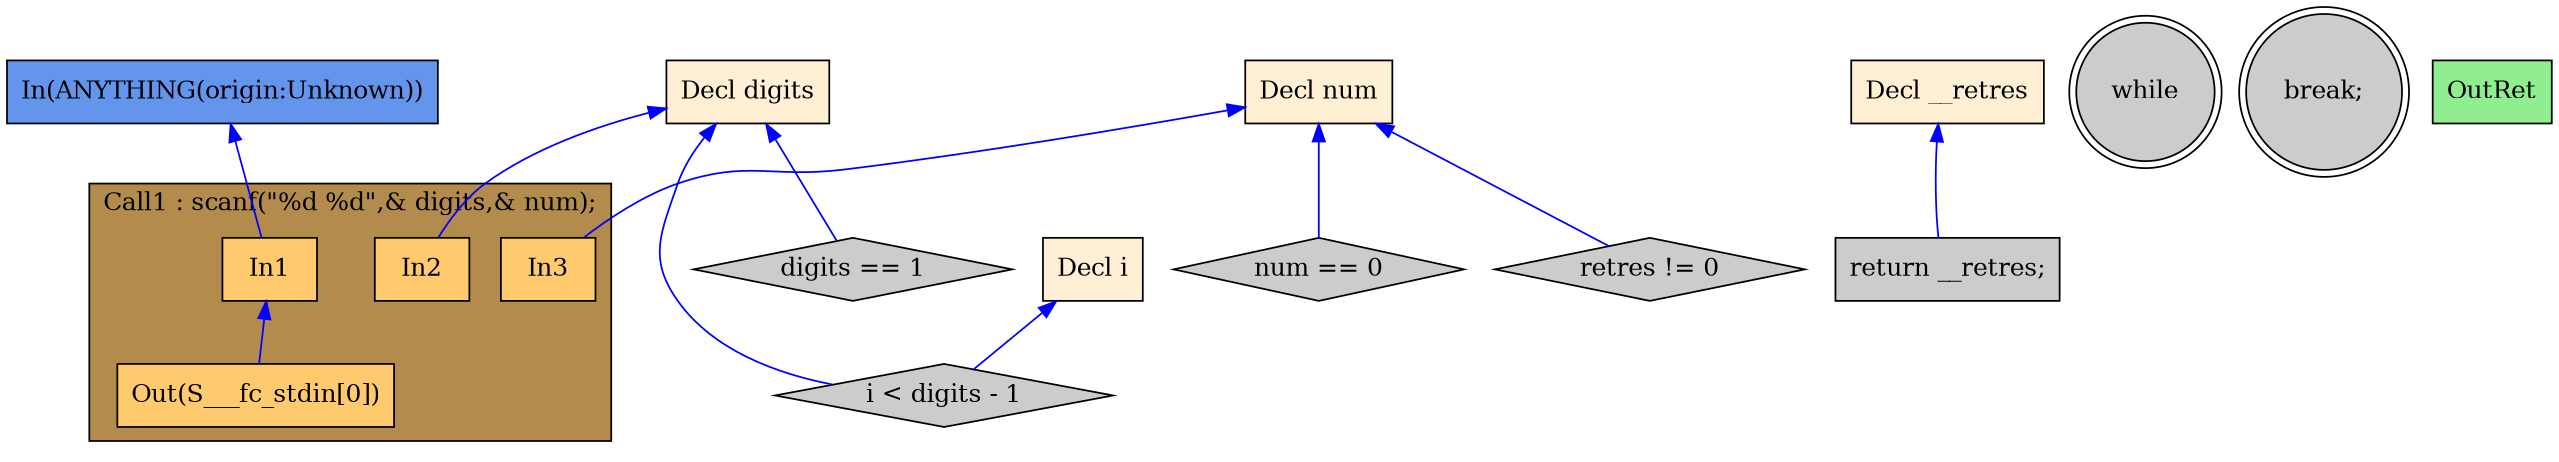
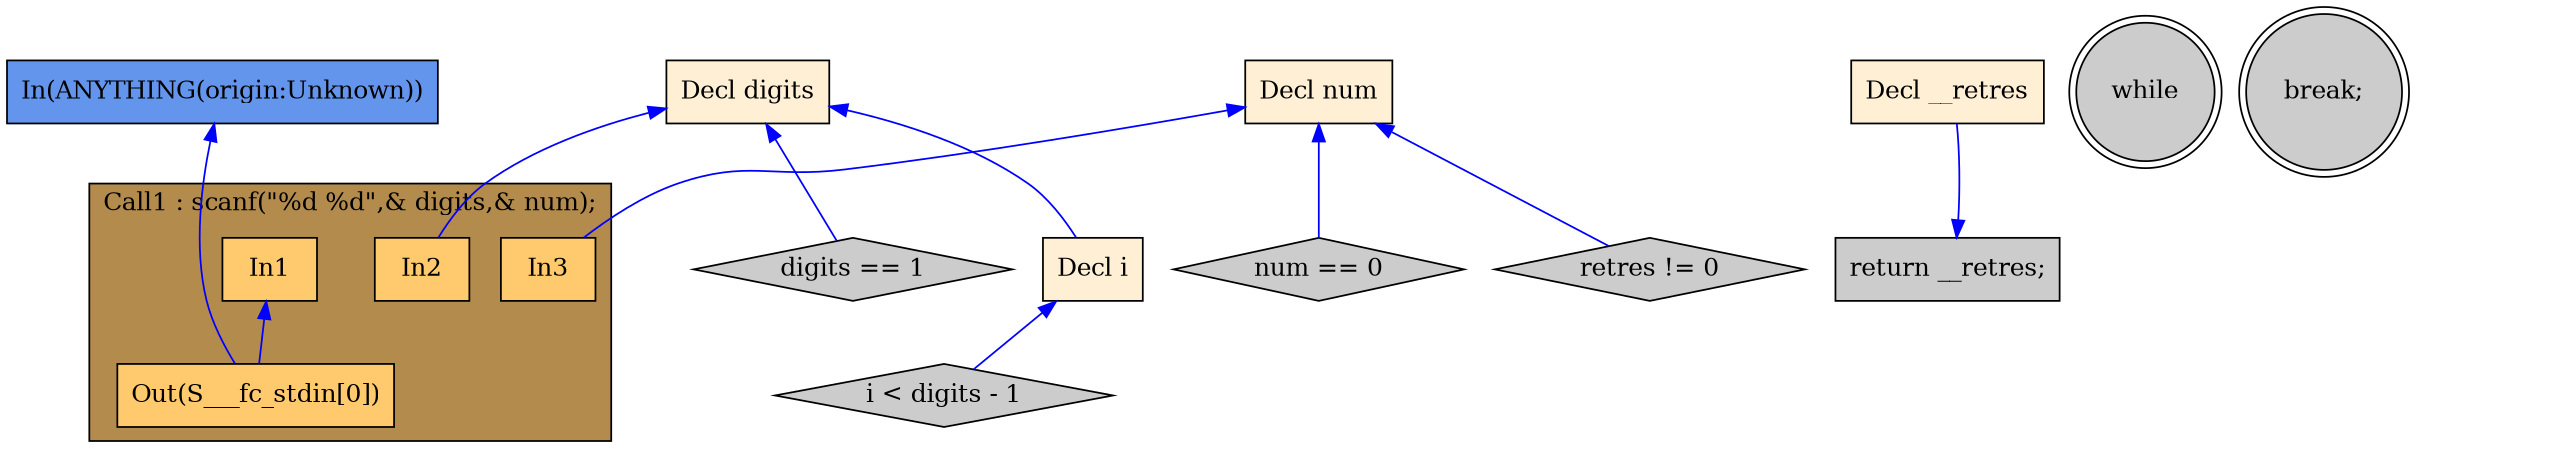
  digraph {
    rankdir=TB
    node [fillcolor="#CCCCCC" shape=box style=filled]
    edge [color="#0000FF" dir=back]
    n1 [fillcolor="#FFCA6E" label=In1]
    n2 [fillcolor="#FFCA6E" label=In2]
    n3 [fillcolor="#FFCA6E" label=In3]
    n4 [fillcolor="#FFCA6E" label="Out(S___fc_stdin[0])"]
    n5 [fillcolor="#FFEFD5" label="Decl digits"]
    n6 [label="digits == 1" shape=diamond]
    n7 [label="i < digits - 1" shape=diamond]
    n8 [fillcolor="#FFEFD5" label="Decl num"]
    n9 [label="retres != 0" shape=diamond]
    n10 [label="num == 0" shape=diamond]
    n11 [fillcolor="#FFEFD5" label="Decl i"]
    n12 [fillcolor="#FFEFD5" label="Decl __retres"]
    n13 [label="return __retres;"]
    n14 [label=while shape=doublecircle]
    n15 [label="break;" shape=doublecircle]
-   n16 [fillcolor="#90EE90" label=OutRet]
    n17 [fillcolor="#6495ED" label="In(ANYTHING(origin:Unknown))"]
    subgraph cluster_1 {
      fillcolor="#B38B4D"
      label="Call1 : scanf(\"%d %d\",& digits,& num);"
      style=filled
      n1
      n2
      n3
      n4
    }
    n1 -> n4
    n5 -> n2
    n5 -> n6
-   n5 -> n7
+   n5 -> n11
    n8 -> n3
    n8 -> n9
    n8 -> n10
    n11 -> n7
-   n12 -> n13
-   n17 -> n1
+   n13 -> n12
+   n17 -> n4
  }
